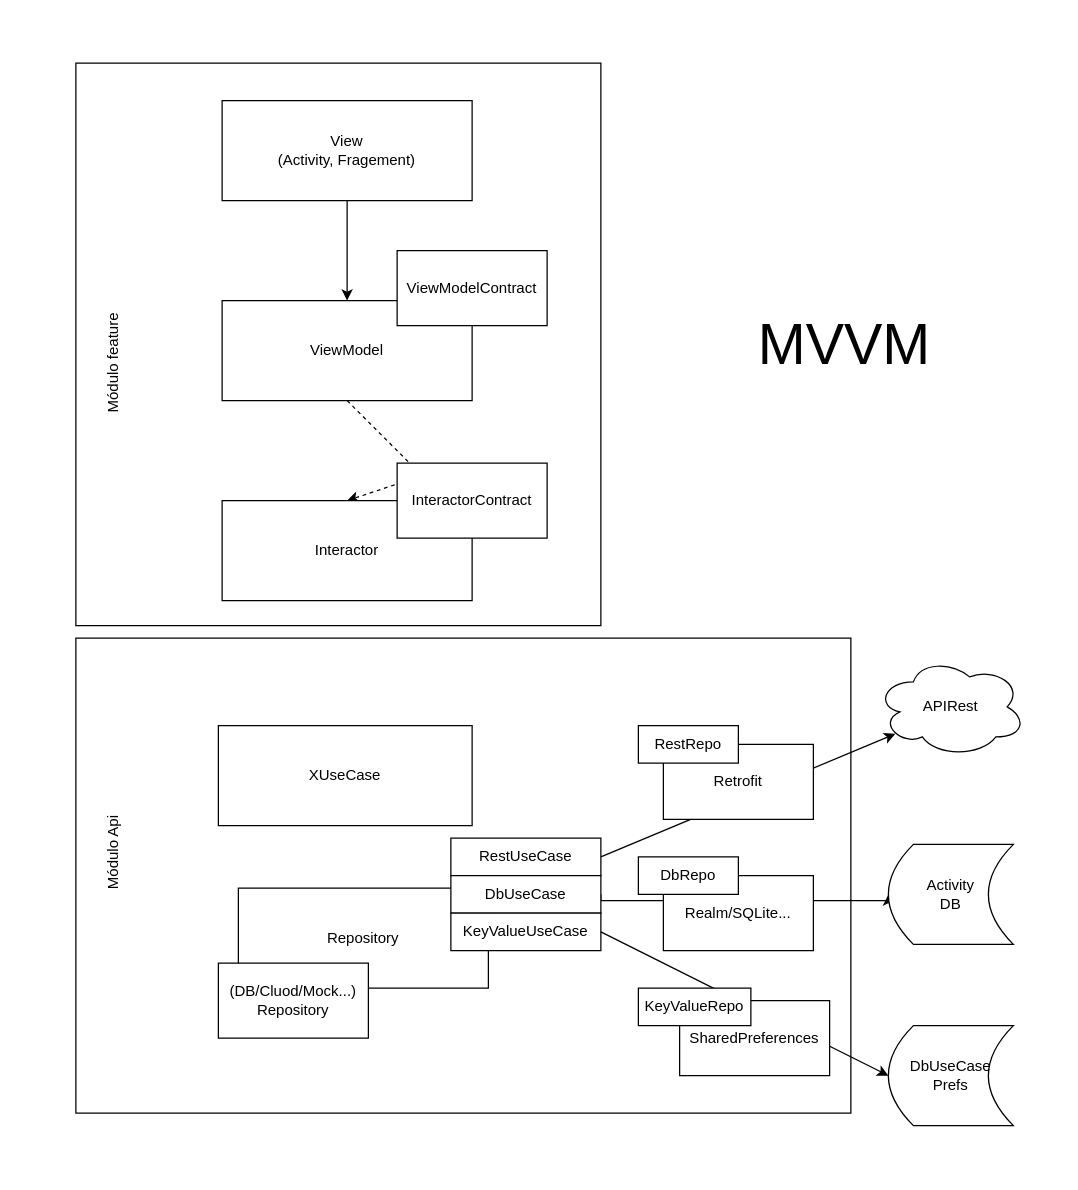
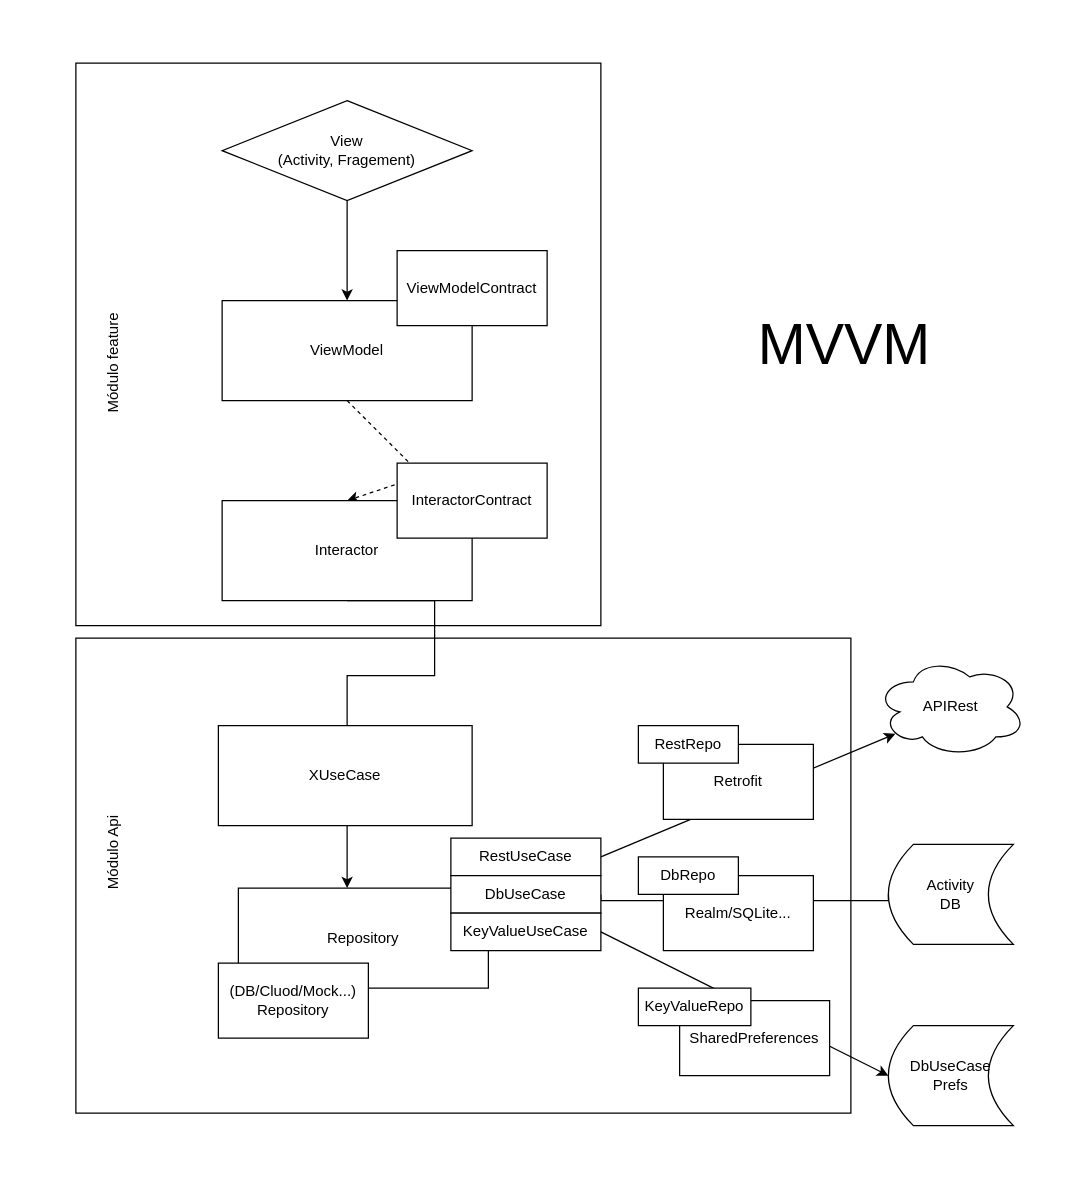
  <mxCell id="0" />
  <mxCell id="1" parent="0" />
  <mxCell id="2" value="" style="rounded=0;whiteSpace=wrap;html=1;strokeColor=none;" vertex="1" parent="1"><mxGeometry x="20" y="20" width="820" height="910" as="geometry" /></mxCell>
  <mxCell id="3" value="" style="endArrow=classic;html=1;exitX=0.5;exitY=1;exitDx=0;exitDy=0;entryX=0.5;entryY=0;entryDx=0;entryDy=0;" parent="1" source="14" target="16" edge="1"><mxGeometry width="50" height="50" relative="1" as="geometry"><mxPoint x="-30" y="660" as="sourcePoint" /><mxPoint x="-20" y="710" as="targetPoint" /><Array as="points"><mxPoint x="370" y="710" /><mxPoint x="320" y="700" /></Array></mxGeometry></mxCell>
  <mxCell id="4" value="" style="rounded=0;whiteSpace=wrap;html=1;" parent="1" vertex="1"><mxGeometry x="60" y="50" width="420" height="450" as="geometry" /></mxCell>
  <mxCell id="5" value="" style="rounded=0;whiteSpace=wrap;html=1;" parent="1" vertex="1"><mxGeometry x="60" y="510" width="620" height="380" as="geometry" /></mxCell>
  <mxCell id="6" value="" style="endArrow=classic;html=1;exitX=0.5;exitY=1;exitDx=0;exitDy=0;entryX=0.5;entryY=0;entryDx=0;entryDy=0;dashed=1;" parent="1" source="8" target="12" edge="1"><mxGeometry width="50" height="50" relative="1" as="geometry"><mxPoint x="387" y="390" as="sourcePoint" /><mxPoint x="437" y="340" as="targetPoint" /><Array as="points"><mxPoint x="337" y="380" /></Array></mxGeometry></mxCell>
- <mxCell id="7" value="View&lt;br&gt;(Activity, Fragement)" style="rounded=0;whiteSpace=wrap;html=1;" parent="1" vertex="1"><mxGeometry x="177" y="80" width="200" height="80" as="geometry" /></mxCell>
+ <mxCell id="7" value="View&lt;br&gt;(Activity, Fragement)" style="rhombus;whiteSpace=wrap;html=1;" parent="1" vertex="1"><mxGeometry x="177" y="80" width="200" height="80" as="geometry" /></mxCell>
  <mxCell id="8" value="ViewModel" style="rounded=0;whiteSpace=wrap;html=1;" parent="1" vertex="1"><mxGeometry x="177" y="240" width="200" height="80" as="geometry" /></mxCell>
  <mxCell id="9" value="" style="endArrow=classic;html=1;exitX=0.5;exitY=1;exitDx=0;exitDy=0;entryX=0.5;entryY=0;entryDx=0;entryDy=0;" parent="1" source="7" target="8" edge="1"><mxGeometry width="50" height="50" relative="1" as="geometry"><mxPoint x="247" y="210" as="sourcePoint" /><mxPoint x="307" y="200" as="targetPoint" /></mxGeometry></mxCell>
  <mxCell id="10" value="ViewModelContract" style="rounded=0;whiteSpace=wrap;html=1;" parent="1" vertex="1"><mxGeometry x="317" y="200" width="120" height="60" as="geometry" /></mxCell>
+ <mxCell id="11" style="edgeStyle=orthogonalEdgeStyle;rounded=0;orthogonalLoop=1;jettySize=auto;html=1;exitX=0.5;exitY=1;exitDx=0;exitDy=0;" parent="1" source="12" target="14" edge="1"><mxGeometry relative="1" as="geometry"><mxPoint x="217" y="540" as="targetPoint" /><Array as="points"><mxPoint x="347" y="480" /><mxPoint x="347" y="540" /><mxPoint x="277" y="540" /></Array></mxGeometry></mxCell>
  <mxCell id="12" value="Interactor" style="rounded=0;whiteSpace=wrap;html=1;" parent="1" vertex="1"><mxGeometry x="177" y="400" width="200" height="80" as="geometry" /></mxCell>
  <mxCell id="13" value="InteractorContract" style="rounded=0;whiteSpace=wrap;html=1;" parent="1" vertex="1"><mxGeometry x="317" y="370" width="120" height="60" as="geometry" /></mxCell>
  <mxCell id="14" value="Repository" style="rounded=0;whiteSpace=wrap;html=1;" parent="1" vertex="1"><mxGeometry x="190" y="710" width="200" height="80" as="geometry" /></mxCell>
  <mxCell id="15" value="(DB/Cluod/Mock...)&lt;br&gt;Repository" style="rounded=0;whiteSpace=wrap;html=1;" parent="1" vertex="1"><mxGeometry x="174" y="770" width="120" height="60" as="geometry" /></mxCell>
  <mxCell id="16" value="XUseCase" style="rounded=0;whiteSpace=wrap;html=1;" parent="1" vertex="1"><mxGeometry x="174" y="580" width="203" height="80" as="geometry" /></mxCell>
  <mxCell id="17" value="RestUseCase" style="rounded=0;whiteSpace=wrap;html=1;" parent="1" vertex="1"><mxGeometry x="360" y="670" width="120" height="30" as="geometry" /></mxCell>
  <mxCell id="18" value="Módulo Api&amp;nbsp;" style="text;html=1;strokeColor=none;fillColor=none;align=center;verticalAlign=middle;whiteSpace=wrap;rounded=0;rotation=-90;" parent="1" vertex="1"><mxGeometry x="50" y="670" width="80" height="20" as="geometry" /></mxCell>
  <mxCell id="19" value="Módulo feature" style="text;html=1;strokeColor=none;fillColor=none;align=center;verticalAlign=middle;whiteSpace=wrap;rounded=0;rotation=-90;" parent="1" vertex="1"><mxGeometry x="40" y="280" width="100" height="20" as="geometry" /></mxCell>
- <mxCell id="20" style="edgeStyle=orthogonalEdgeStyle;rounded=0;orthogonalLoop=1;jettySize=auto;html=1;exitX=1;exitY=0.5;exitDx=0;exitDy=0;entryX=0;entryY=0.5;entryDx=0;entryDy=0;" parent="1" source="21" target="23" edge="1"><mxGeometry relative="1" as="geometry"><Array as="points"><mxPoint x="480" y="720" /><mxPoint x="710" y="720" /></Array></mxGeometry></mxCell>
+ <mxCell id="20" style="edgeStyle=orthogonalEdgeStyle;rounded=0;orthogonalLoop=1;jettySize=auto;html=1;exitX=1;exitY=0.5;exitDx=0;exitDy=0;entryX=0;entryY=0.5;entryDx=0;entryDy=0;endArrow=none;" parent="1" source="21" target="23" edge="1"><mxGeometry relative="1" as="geometry"><Array as="points"><mxPoint x="480" y="720" /><mxPoint x="710" y="720" /></Array></mxGeometry></mxCell>
  <mxCell id="21" value="DbUseCase" style="rounded=0;whiteSpace=wrap;html=1;" parent="1" vertex="1"><mxGeometry x="360" y="700" width="120" height="30" as="geometry" /></mxCell>
  <mxCell id="22" value="KeyValueUseCase" style="rounded=0;whiteSpace=wrap;html=1;" parent="1" vertex="1"><mxGeometry x="360" y="730" width="120" height="30" as="geometry" /></mxCell>
  <mxCell id="23" value="Activity&lt;br&gt;DB" style="shape=dataStorage;whiteSpace=wrap;html=1;fixedSize=1;" parent="1" vertex="1"><mxGeometry x="710" y="675" width="100" height="80" as="geometry" /></mxCell>
  <mxCell id="24" value="APIRest" style="ellipse;shape=cloud;whiteSpace=wrap;html=1;" parent="1" vertex="1"><mxGeometry x="700" y="525" width="120" height="80" as="geometry" /></mxCell>
  <mxCell id="25" value="" style="endArrow=classic;html=1;exitX=1;exitY=0.5;exitDx=0;exitDy=0;entryX=0.13;entryY=0.77;entryDx=0;entryDy=0;entryPerimeter=0;" parent="1" source="17" target="24" edge="1"><mxGeometry width="50" height="50" relative="1" as="geometry"><mxPoint x="490" y="690" as="sourcePoint" /><mxPoint x="540" y="640" as="targetPoint" /></mxGeometry></mxCell>
  <mxCell id="26" value="DbUseCase&lt;br&gt;Prefs" style="shape=dataStorage;whiteSpace=wrap;html=1;fixedSize=1;" parent="1" vertex="1"><mxGeometry x="710" y="820" width="100" height="80" as="geometry" /></mxCell>
  <mxCell id="27" value="" style="endArrow=classic;html=1;exitX=1;exitY=0.5;exitDx=0;exitDy=0;entryX=0;entryY=0.5;entryDx=0;entryDy=0;" parent="1" source="22" target="26" edge="1"><mxGeometry width="50" height="50" relative="1" as="geometry"><mxPoint x="510" y="840" as="sourcePoint" /><mxPoint x="560" y="790" as="targetPoint" /></mxGeometry></mxCell>
  <mxCell id="28" value="Retrofit" style="rounded=0;whiteSpace=wrap;html=1;" parent="1" vertex="1"><mxGeometry x="530" y="595" width="120" height="60" as="geometry" /></mxCell>
  <mxCell id="29" value="RestRepo" style="rounded=0;whiteSpace=wrap;html=1;" parent="1" vertex="1"><mxGeometry x="510" y="580" width="80" height="30" as="geometry" /></mxCell>
  <mxCell id="30" value="Realm/SQLite..." style="rounded=0;whiteSpace=wrap;html=1;" parent="1" vertex="1"><mxGeometry x="530" y="700" width="120" height="60" as="geometry" /></mxCell>
  <mxCell id="31" value="DbRepo" style="rounded=0;whiteSpace=wrap;html=1;" parent="1" vertex="1"><mxGeometry x="510" y="685" width="80" height="30" as="geometry" /></mxCell>
  <mxCell id="32" value="SharedPreferences" style="rounded=0;whiteSpace=wrap;html=1;" parent="1" vertex="1"><mxGeometry x="543" y="800" width="120" height="60" as="geometry" /></mxCell>
  <mxCell id="33" value="KeyValueRepo" style="rounded=0;whiteSpace=wrap;html=1;" parent="1" vertex="1"><mxGeometry x="510" y="790" width="90" height="30" as="geometry" /></mxCell>
  <mxCell id="34" value="MVVM" style="text;html=1;strokeColor=none;fillColor=none;align=center;verticalAlign=middle;whiteSpace=wrap;rounded=0;fontSize=46;" vertex="1" parent="1"><mxGeometry x="590" y="225" width="170" height="100" as="geometry" /></mxCell>
